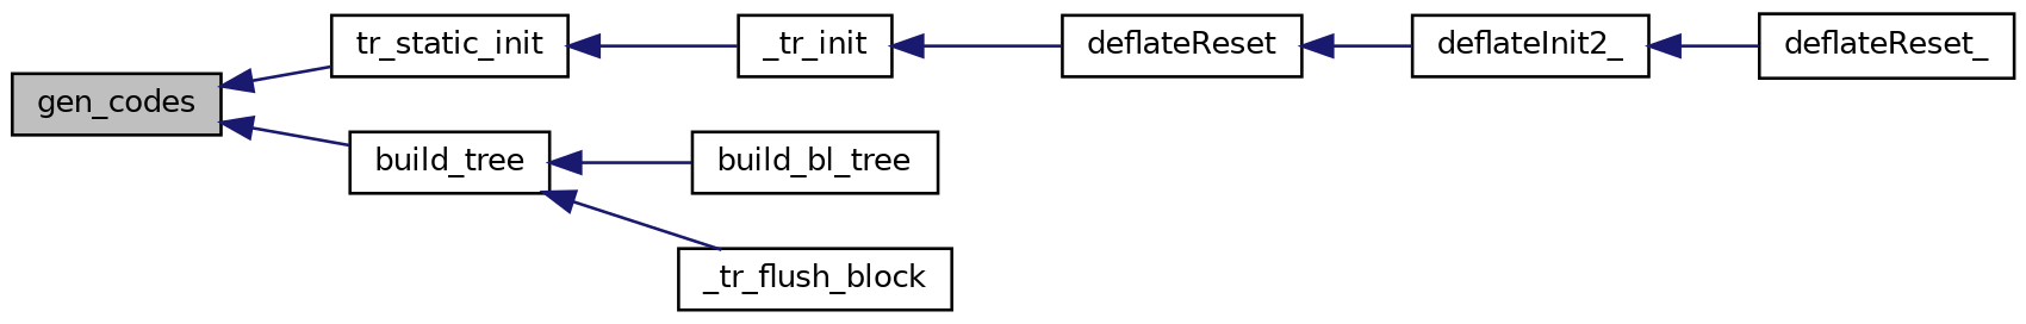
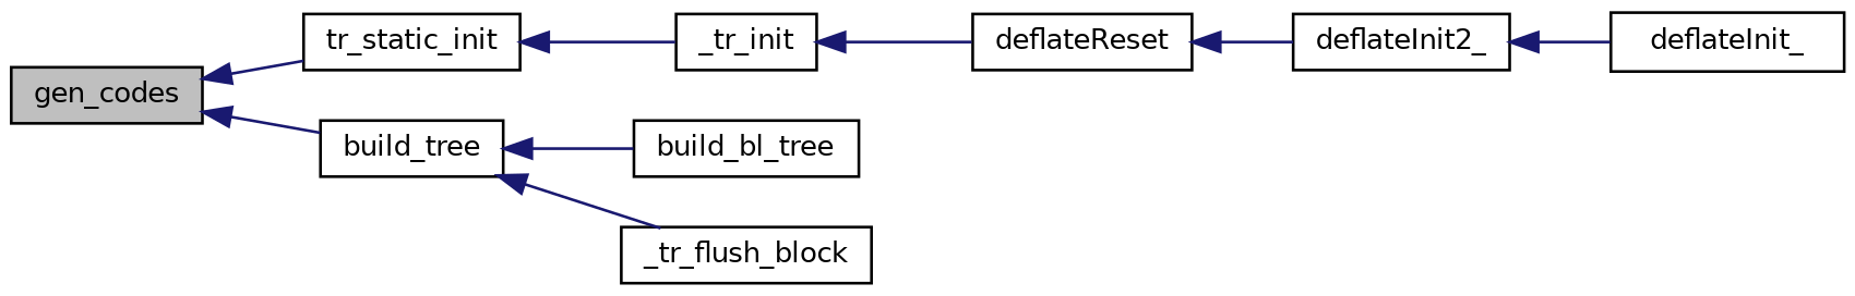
  digraph {
    rankdir=LR
    node [color=black fillcolor=white fontname=Helvetica fontsize=10 shape=record style=filled]
    edge [color=midnightblue dir=back fontname=Helvetica fontsize=10 labelfontname=Helvetica labelfontsize=10 style=solid]
    n1 [fillcolor=grey75 fontcolor=black height=0.2 label=gen_codes width=0.4]
    n2 [height=0.2 label=tr_static_init width=0.4]
    n3 [height=0.2 label=build_tree width=0.4]
    n4 [height=0.2 label=_tr_init width=0.4]
    n5 [height=0.2 label=build_bl_tree width=0.4]
    n6 [height=0.2 label=_tr_flush_block width=0.4]
    n7 [height=0.2 label=deflateReset width=0.4]
    n8 [height=0.2 label=deflateInit2_ width=0.4]
-   n9 [height=0.2 label=deflateReset_ width=0.4]
+   n9 [height=0.2 label=deflateInit_ width=0.4]
    n1 -> n2
    n1 -> n3
    n2 -> n4
    n3 -> n5
    n3 -> n6
    n4 -> n7
    n7 -> n8
    n8 -> n9
  }
